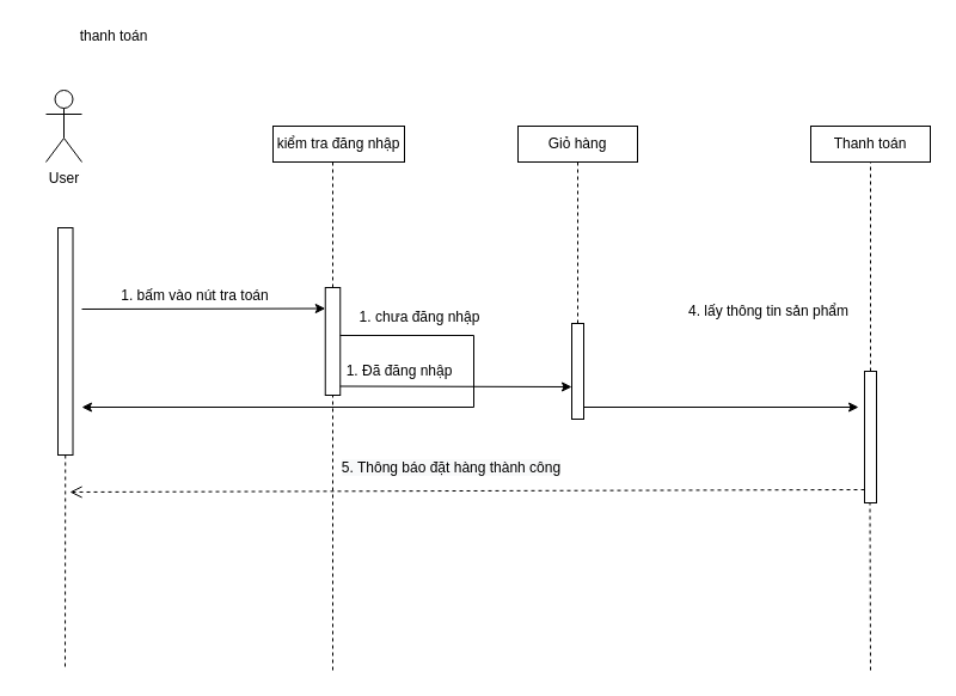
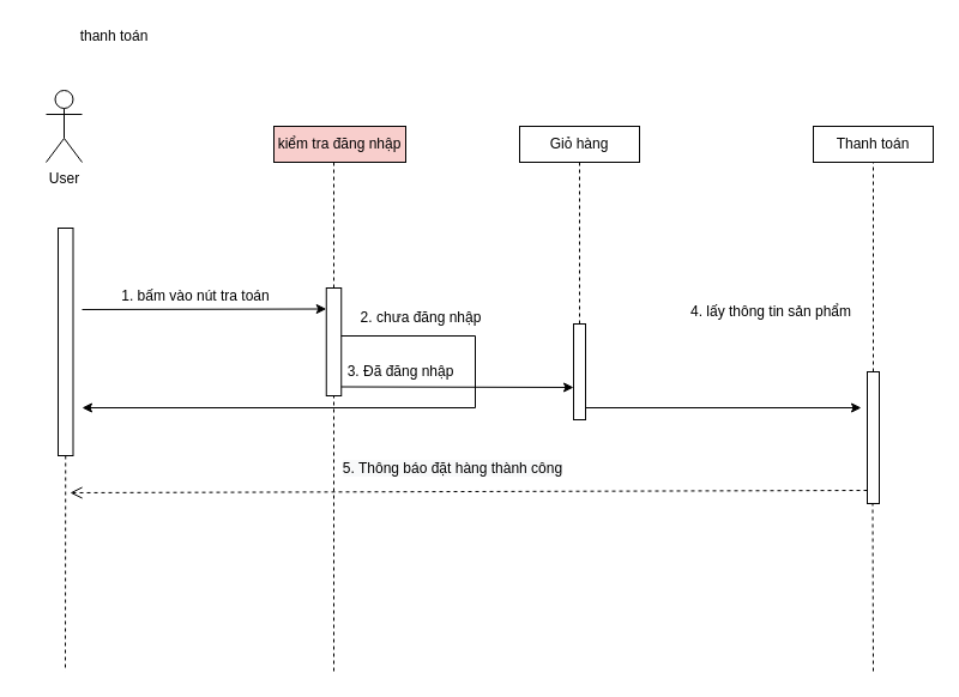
  <mxCell id="0" />
  <mxCell id="1" parent="0" />
  <mxCell id="2" value="User&lt;br&gt;" style="shape=umlActor;verticalLabelPosition=bottom;verticalAlign=top;html=1;outlineConnect=0;" vertex="1" parent="1"><mxGeometry x="38" y="75" width="30" height="60" as="geometry" /></mxCell>
  <mxCell id="3" value="" style="rounded=0;whiteSpace=wrap;html=1;" vertex="1" parent="1"><mxGeometry x="48" y="190" width="12.5" height="190" as="geometry" /></mxCell>
  <mxCell id="4" value="" style="endArrow=classic;html=1;entryX=0;entryY=0.25;entryDx=0;entryDy=0;" edge="1" parent="1"><mxGeometry width="50" height="50" relative="1" as="geometry"><mxPoint x="68" y="258" as="sourcePoint" /><mxPoint x="271.75" y="257.5" as="targetPoint" /></mxGeometry></mxCell>
  <mxCell id="5" value="1. bấm vào nút tra toán" style="text;html=1;strokeColor=none;fillColor=none;align=center;verticalAlign=middle;whiteSpace=wrap;rounded=0;" vertex="1" parent="1"><mxGeometry x="88" y="232" width="150" height="30" as="geometry" /></mxCell>
  <mxCell id="6" value="" style="endArrow=none;dashed=1;html=1;exitX=0.5;exitY=1;exitDx=0;exitDy=0;" edge="1" parent="1" source="3"><mxGeometry width="50" height="50" relative="1" as="geometry"><mxPoint x="288" y="420" as="sourcePoint" /><mxPoint x="54" y="560" as="targetPoint" /></mxGeometry></mxCell>
  <mxCell id="7" value="thanh toán" style="text;html=1;strokeColor=none;fillColor=none;align=center;verticalAlign=middle;whiteSpace=wrap;rounded=0;" vertex="1" parent="1"><mxGeometry x="20.5" y="20" width="147.5" height="20" as="geometry" /></mxCell>
  <mxCell id="8" value="" style="rounded=0;whiteSpace=wrap;html=1;" vertex="1" parent="1"><mxGeometry x="271.75" y="240" width="12.5" height="90" as="geometry" /></mxCell>
  <mxCell id="9" value="" style="endArrow=none;dashed=1;html=1;entryX=0.5;entryY=0;entryDx=0;entryDy=0;exitX=0.5;exitY=1;exitDx=0;exitDy=0;" edge="1" parent="1" target="8"><mxGeometry width="50" height="50" relative="1" as="geometry"><mxPoint x="278" y="135" as="sourcePoint" /><mxPoint x="338" y="370" as="targetPoint" /></mxGeometry></mxCell>
  <mxCell id="10" value="" style="endArrow=none;dashed=1;html=1;entryX=0.5;entryY=1;entryDx=0;entryDy=0;" edge="1" parent="1" target="8"><mxGeometry width="50" height="50" relative="1" as="geometry"><mxPoint x="278" y="560" as="sourcePoint" /><mxPoint x="338" y="230" as="targetPoint" /></mxGeometry></mxCell>
- <mxCell id="11" value="kiểm tra đăng nhập" style="rounded=0;whiteSpace=wrap;html=1;" vertex="1" parent="1"><mxGeometry x="228" y="105" width="110" height="30" as="geometry" /></mxCell>
+ <mxCell id="11" value="kiểm tra đăng nhập" style="rounded=0;whiteSpace=wrap;html=1;fillColor=#f8cecc;" vertex="1" parent="1"><mxGeometry x="228" y="105" width="110" height="30" as="geometry" /></mxCell>
  <mxCell id="12" style="edgeStyle=orthogonalEdgeStyle;rounded=0;orthogonalLoop=1;jettySize=auto;html=1;" edge="1" parent="1"><mxGeometry relative="1" as="geometry"><mxPoint x="68" y="340" as="targetPoint" /><Array as="points"><mxPoint x="396" y="280" /><mxPoint x="396" y="340" /><mxPoint x="68" y="340" /></Array><mxPoint x="284.25" y="280" as="sourcePoint" /></mxGeometry></mxCell>
- <mxCell id="13" value="1. chưa đăng nhập" style="text;html=1;strokeColor=none;fillColor=none;align=center;verticalAlign=middle;whiteSpace=wrap;rounded=0;" vertex="1" parent="1"><mxGeometry x="284.25" y="250" width="133.75" height="30" as="geometry" /></mxCell>
+ <mxCell id="13" value="2. chưa đăng nhập" style="text;html=1;strokeColor=none;fillColor=none;align=center;verticalAlign=middle;whiteSpace=wrap;rounded=0;" vertex="1" parent="1"><mxGeometry x="284.25" y="250" width="133.75" height="30" as="geometry" /></mxCell>
  <mxCell id="14" value="" style="endArrow=classic;html=1;exitX=1;exitY=0.75;exitDx=0;exitDy=0;" edge="1" parent="1"><mxGeometry width="50" height="50" relative="1" as="geometry"><mxPoint x="284.25" y="322.5" as="sourcePoint" /><mxPoint x="478" y="323" as="targetPoint" /></mxGeometry></mxCell>
- <mxCell id="15" value="1. Đã đăng nhập" style="text;html=1;strokeColor=none;fillColor=none;align=center;verticalAlign=middle;whiteSpace=wrap;rounded=0;" vertex="1" parent="1"><mxGeometry x="284.25" y="300" width="100" height="20" as="geometry" /></mxCell>
+ <mxCell id="15" value="3. Đã đăng nhập" style="text;html=1;strokeColor=none;fillColor=none;align=center;verticalAlign=middle;whiteSpace=wrap;rounded=0;" vertex="1" parent="1"><mxGeometry x="284.25" y="300" width="100" height="20" as="geometry" /></mxCell>
  <mxCell id="16" value="Giỏ hàng&lt;span style=&quot;color: rgba(0 , 0 , 0 , 0) ; font-family: monospace ; font-size: 0px&quot;&gt;%3CmxGraphModel%3E%3Croot%3E%3CmxCell%20id%3D%220%22%2F%3E%3CmxCell%20id%3D%221%22%20parent%3D%220%22%2F%3E%3CmxCell%20id%3D%222%22%20value%3D%22%22%20style%3D%22endArrow%3Dclassic%3Bhtml%3D1%3BexitX%3D1%3BexitY%3D0%3BexitDx%3D0%3BexitDy%3D0%3B%22%20edge%3D%221%22%20parent%3D%221%22%3E%3CmxGeometry%20width%3D%2250%22%20height%3D%2250%22%20relative%3D%221%22%20as%3D%22geometry%22%3E%3CmxPoint%20x%3D%22675%22%20y%3D%22340.0%22%20as%3D%22sourcePoint%22%2F%3E%3CmxPoint%20x%3D%22885%22%20y%3D%22340%22%20as%3D%22targetPoint%22%2F%3E%3C%2FmxGeometry%3E%3C%2FmxCell%3E%3CmxCell%20id%3D%223%22%20value%3D%223.%20L%E1%BA%A5y%20th%C3%B4ng%20tin%20s%E1%BA%A3n%20ph%E1%BA%A9m%22%20style%3D%22text%3Bhtml%3D1%3BstrokeColor%3Dnone%3BfillColor%3Dnone%3Balign%3Dcenter%3BverticalAlign%3Dmiddle%3BwhiteSpace%3Dwrap%3Brounded%3D0%3B%22%20vertex%3D%221%22%20parent%3D%221%22%3E%3CmxGeometry%20x%3D%22700%22%20y%3D%22310%22%20width%3D%22170%22%20height%3D%2230%22%20as%3D%22geometry%22%2F%3E%3C%2FmxCell%3E%3C%2Froot%3E%3C%2FmxGraphModel%3E&lt;/span&gt;" style="rounded=0;whiteSpace=wrap;html=1;" vertex="1" parent="1"><mxGeometry x="433" y="105" width="100" height="30" as="geometry" /></mxCell>
  <mxCell id="17" value="" style="rounded=0;whiteSpace=wrap;html=1;" vertex="1" parent="1"><mxGeometry x="478" y="270" width="10" height="80" as="geometry" /></mxCell>
  <mxCell id="18" value="" style="endArrow=none;dashed=1;html=1;entryX=0.5;entryY=1;entryDx=0;entryDy=0;" edge="1" parent="1" target="16"><mxGeometry width="50" height="50" relative="1" as="geometry"><mxPoint x="483" y="270" as="sourcePoint" /><mxPoint x="333" y="230" as="targetPoint" /></mxGeometry></mxCell>
  <mxCell id="19" value="" style="endArrow=classic;html=1;exitX=1;exitY=0;exitDx=0;exitDy=0;" edge="1" parent="1"><mxGeometry width="50" height="50" relative="1" as="geometry"><mxPoint x="488" y="340" as="sourcePoint" /><mxPoint x="718" y="340" as="targetPoint" /></mxGeometry></mxCell>
  <mxCell id="20" value="4. lấy thông tin sản phẩm" style="text;html=1;strokeColor=none;fillColor=none;align=center;verticalAlign=middle;whiteSpace=wrap;rounded=0;" vertex="1" parent="1"><mxGeometry x="558" y="245" width="170" height="30" as="geometry" /></mxCell>
  <mxCell id="21" value="Thanh toán" style="rounded=0;whiteSpace=wrap;html=1;" vertex="1" parent="1"><mxGeometry x="678" y="105" width="100" height="30" as="geometry" /></mxCell>
  <mxCell id="22" value="" style="rounded=0;whiteSpace=wrap;html=1;" vertex="1" parent="1"><mxGeometry x="723" y="310" width="10" height="110" as="geometry" /></mxCell>
  <mxCell id="23" value="" style="endArrow=none;dashed=1;html=1;entryX=0.5;entryY=1;entryDx=0;entryDy=0;exitX=0.5;exitY=0;exitDx=0;exitDy=0;" edge="1" parent="1" source="22"><mxGeometry width="50" height="50" relative="1" as="geometry"><mxPoint x="728" y="270" as="sourcePoint" /><mxPoint x="728" y="135" as="targetPoint" /></mxGeometry></mxCell>
  <mxCell id="24" value="&lt;span style=&quot;font-size: 12px ; background-color: rgb(248 , 249 , 250)&quot;&gt;5. Thông báo đặt hàng thành công&lt;/span&gt;" style="html=1;verticalAlign=bottom;endArrow=open;dashed=1;endSize=8;exitX=0;exitY=1;exitDx=0;exitDy=0;" edge="1" parent="1"><mxGeometry x="0.037" y="-10" relative="1" as="geometry"><mxPoint x="723" y="409" as="sourcePoint" /><mxPoint x="58" y="411" as="targetPoint" /><mxPoint x="-1" as="offset" /></mxGeometry></mxCell>
  <mxCell id="25" value="" style="endArrow=none;dashed=1;html=1;entryX=0.5;entryY=1;entryDx=0;entryDy=0;" edge="1" parent="1"><mxGeometry width="50" height="50" relative="1" as="geometry"><mxPoint x="728" y="560" as="sourcePoint" /><mxPoint x="727.5" y="420" as="targetPoint" /></mxGeometry></mxCell>
